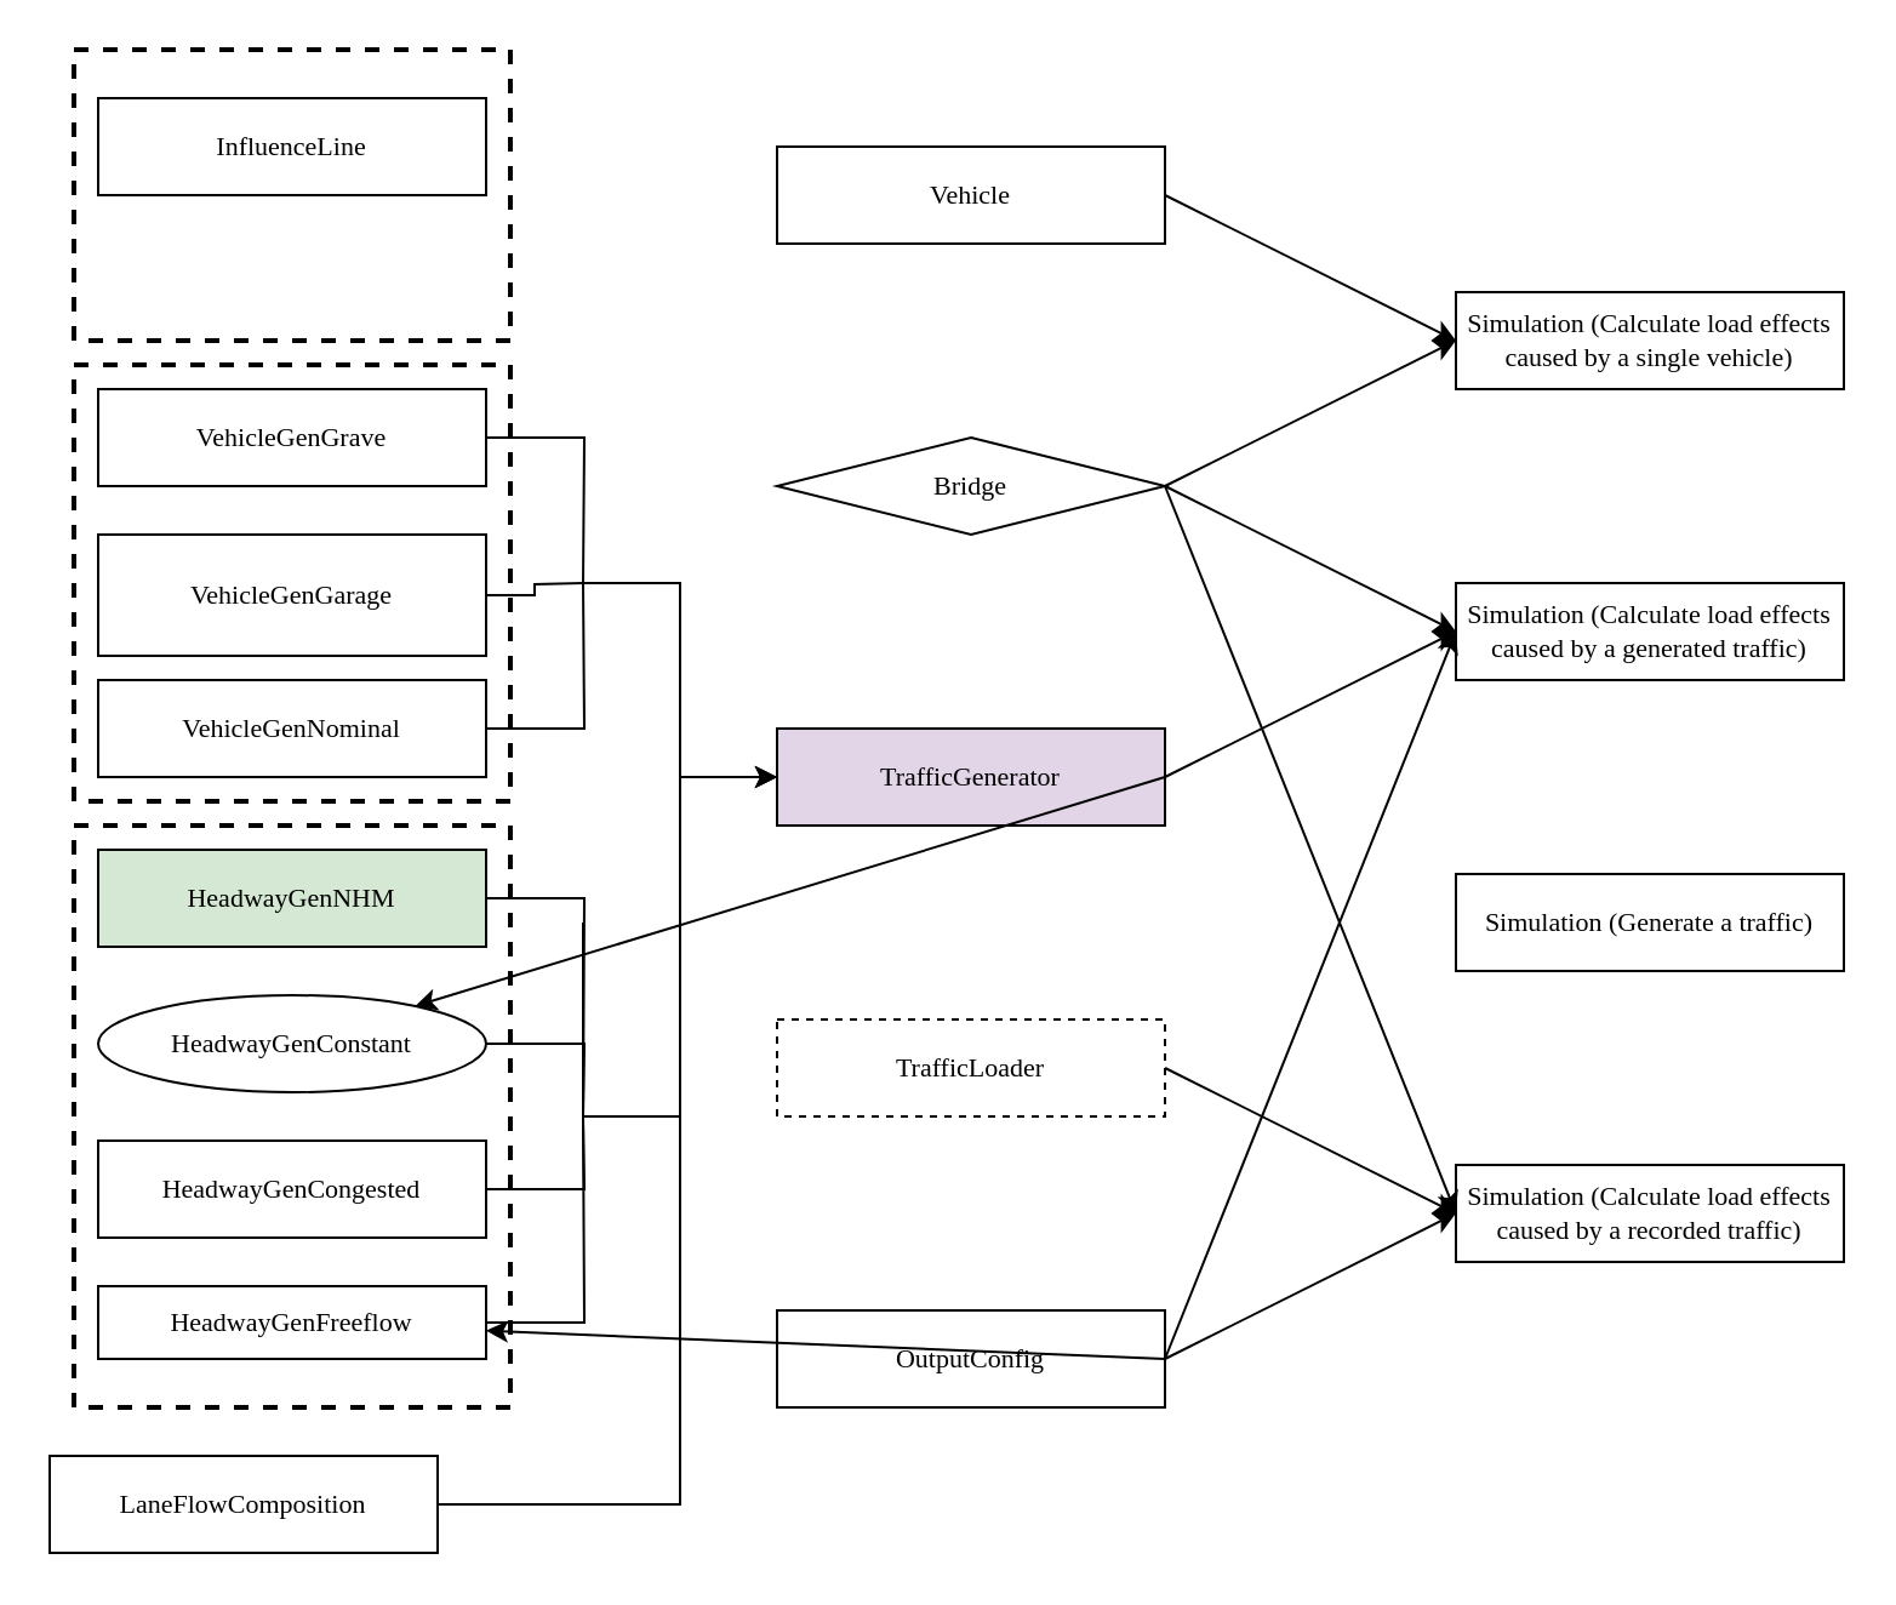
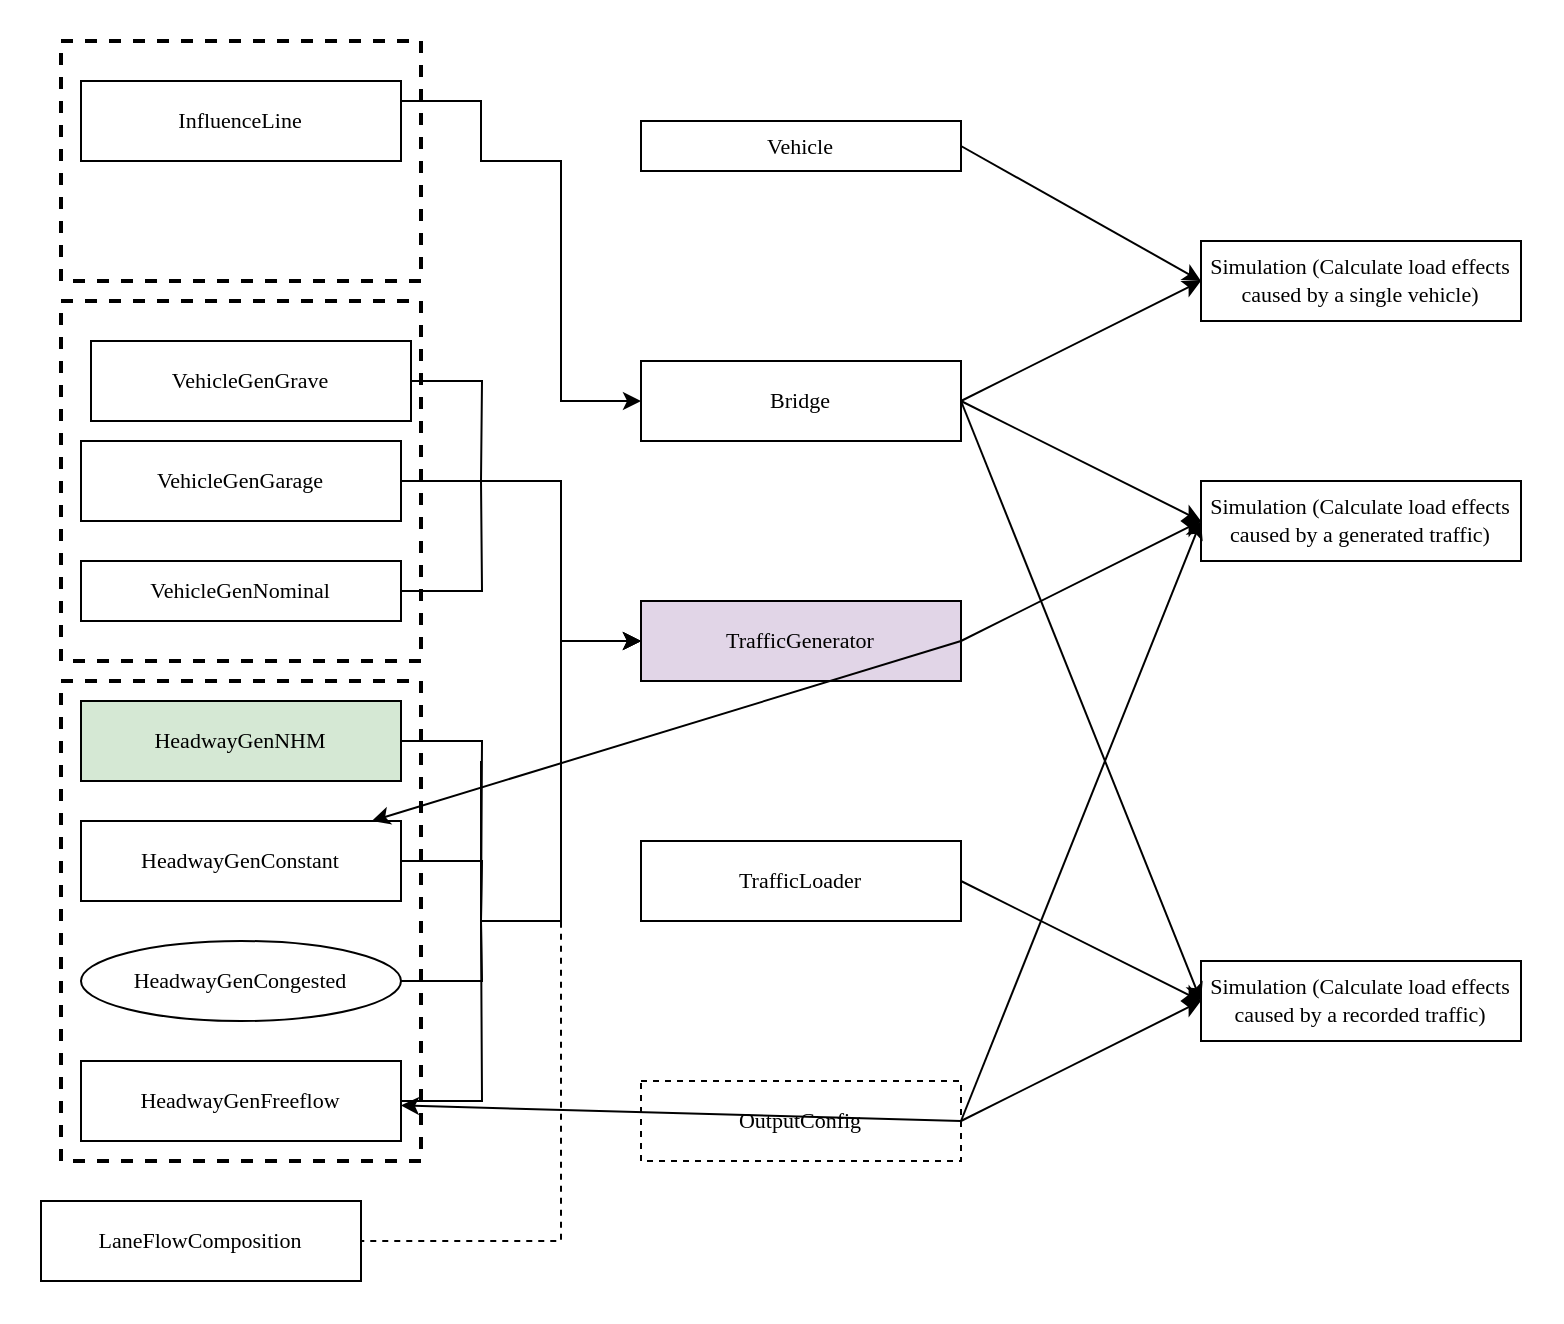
  <mxCell id="0" />
  <mxCell id="1" parent="0" />
  <mxCell id="2" value="InfluenceLine" style="rounded=0;whiteSpace=wrap;html=1;fontFamily=Times New Roman;fontSize=11;" parent="1" vertex="1"><mxGeometry x="40" y="40" width="160" height="40" as="geometry" /></mxCell>
- <mxCell id="4" value="Bridge" style="rhombus;whiteSpace=wrap;html=1;fontFamily=Times New Roman;fontSize=11;" parent="1" vertex="1"><mxGeometry x="320" y="180" width="160" height="40" as="geometry" /></mxCell>
+ <mxCell id="3" style="edgeStyle=orthogonalEdgeStyle;rounded=0;orthogonalLoop=1;jettySize=auto;html=1;exitX=0;exitY=0.5;exitDx=0;exitDy=0;entryX=1;entryY=0.5;entryDx=0;entryDy=0;startArrow=classic;startFill=1;endArrow=none;endFill=0;fontFamily=Times New Roman;fontSize=11;" parent="1" source="4" target="2" edge="1"><mxGeometry relative="1" as="geometry"><Array as="points"><mxPoint x="280" y="200" /><mxPoint x="280" y="80" /><mxPoint x="240" y="80" /><mxPoint x="240" y="50" /></Array></mxGeometry></mxCell>
+ <mxCell id="4" value="Bridge" style="rounded=0;whiteSpace=wrap;html=1;fontFamily=Times New Roman;fontSize=11;" parent="1" vertex="1"><mxGeometry x="320" y="180" width="160" height="40" as="geometry" /></mxCell>
  <mxCell id="5" style="edgeStyle=orthogonalEdgeStyle;rounded=0;orthogonalLoop=1;jettySize=auto;html=1;exitX=1;exitY=0.5;exitDx=0;exitDy=0;endArrow=none;endFill=0;fontFamily=Times New Roman;fontSize=11;" parent="1" source="6" edge="1"><mxGeometry relative="1" as="geometry"><mxPoint x="240" y="240" as="targetPoint" /></mxGeometry></mxCell>
- <mxCell id="6" value="VehicleGenGrave" style="rounded=0;whiteSpace=wrap;html=1;fontFamily=Times New Roman;fontSize=11;" parent="1" vertex="1"><mxGeometry x="40" y="160" width="160" height="40" as="geometry" /></mxCell>
+ <mxCell id="6" value="VehicleGenGrave" style="rounded=0;whiteSpace=wrap;html=1;fontFamily=Times New Roman;fontSize=11;" parent="1" vertex="1"><mxGeometry x="45" y="170" width="160" height="40" as="geometry" /></mxCell>
  <mxCell id="7" style="edgeStyle=orthogonalEdgeStyle;rounded=0;orthogonalLoop=1;jettySize=auto;html=1;exitX=1;exitY=0.5;exitDx=0;exitDy=0;startArrow=none;startFill=0;endArrow=none;endFill=0;fontFamily=Times New Roman;fontSize=11;" parent="1" source="8" edge="1"><mxGeometry relative="1" as="geometry"><mxPoint x="240" y="460" as="targetPoint" /></mxGeometry></mxCell>
  <mxCell id="8" value="HeadwayGenNHM" style="rounded=0;whiteSpace=wrap;html=1;fontFamily=Times New Roman;fontSize=11;fillColor=#d5e8d4;" parent="1" vertex="1"><mxGeometry x="40" y="350" width="160" height="40" as="geometry" /></mxCell>
- <mxCell id="9" style="edgeStyle=orthogonalEdgeStyle;rounded=0;orthogonalLoop=1;jettySize=auto;html=1;exitX=0;exitY=0.5;exitDx=0;exitDy=0;entryX=1;entryY=0.5;entryDx=0;entryDy=0;startArrow=classic;startFill=1;endArrow=none;endFill=0;fontFamily=Times New Roman;fontSize=11;" parent="1" source="10" target="15" edge="1"><mxGeometry relative="1" as="geometry"><Array as="points"><mxPoint x="280" y="320" /><mxPoint x="280" y="620" /></Array></mxGeometry></mxCell>
+ <mxCell id="9" style="edgeStyle=orthogonalEdgeStyle;rounded=0;orthogonalLoop=1;jettySize=auto;html=1;exitX=0;exitY=0.5;exitDx=0;exitDy=0;entryX=1;entryY=0.5;entryDx=0;entryDy=0;startArrow=classic;startFill=1;endArrow=none;endFill=0;fontFamily=Times New Roman;fontSize=11;dashed=1;" parent="1" source="10" target="15" edge="1"><mxGeometry relative="1" as="geometry"><Array as="points"><mxPoint x="280" y="320" /><mxPoint x="280" y="620" /></Array></mxGeometry></mxCell>
  <mxCell id="10" value="TrafficGenerator" style="rounded=0;whiteSpace=wrap;html=1;fontFamily=Times New Roman;fontSize=11;fillColor=#e1d5e7;" parent="1" vertex="1"><mxGeometry x="320" y="300" width="160" height="40" as="geometry" /></mxCell>
- <mxCell id="11" value="Vehicle" style="rounded=0;whiteSpace=wrap;html=1;fontFamily=Times New Roman;fontSize=11;" parent="1" vertex="1"><mxGeometry x="320" y="60" width="160" height="40" as="geometry" /></mxCell>
- <mxCell id="12" value="TrafficLoader" style="rounded=0;whiteSpace=wrap;html=1;fontFamily=Times New Roman;fontSize=11;dashed=1;" parent="1" vertex="1"><mxGeometry x="320" y="420" width="160" height="40" as="geometry" /></mxCell>
+ <mxCell id="11" value="Vehicle" style="rounded=0;whiteSpace=wrap;html=1;fontFamily=Times New Roman;fontSize=11;" parent="1" vertex="1"><mxGeometry x="320" y="60" width="160" height="25" as="geometry" /></mxCell>
+ <mxCell id="12" value="TrafficLoader" style="rounded=0;whiteSpace=wrap;html=1;fontFamily=Times New Roman;fontSize=11;" parent="1" vertex="1"><mxGeometry x="320" y="420" width="160" height="40" as="geometry" /></mxCell>
  <mxCell id="13" value="Simulation (Calculate load effects caused by a recorded traffic)" style="rounded=0;whiteSpace=wrap;html=1;fontFamily=Times New Roman;fontSize=11;" parent="1" vertex="1"><mxGeometry x="600" y="480" width="160" height="40" as="geometry" /></mxCell>
- <mxCell id="14" value="Simulation (Generate a traffic)" style="rounded=0;whiteSpace=wrap;html=1;fontFamily=Times New Roman;fontSize=11;" parent="1" vertex="1"><mxGeometry x="600" y="360" width="160" height="40" as="geometry" /></mxCell>
  <mxCell id="15" value="LaneFlowComposition" style="rounded=0;whiteSpace=wrap;html=1;fontFamily=Times New Roman;fontSize=11;" parent="1" vertex="1"><mxGeometry x="20" y="600" width="160" height="40" as="geometry" /></mxCell>
  <mxCell id="16" value="" style="rounded=0;whiteSpace=wrap;html=1;fontFamily=Times New Roman;dashed=1;fillColor=none;strokeWidth=2;fontSize=11;" parent="1" vertex="1"><mxGeometry x="30" y="150" width="180" height="180" as="geometry" /></mxCell>
  <mxCell id="17" value="Simulation (Calculate load effects caused by a single vehicle)" style="rounded=0;whiteSpace=wrap;html=1;fontFamily=Times New Roman;fontSize=11;" parent="1" vertex="1"><mxGeometry x="600" y="120" width="160" height="40" as="geometry" /></mxCell>
- <mxCell id="18" value="OutputConfig" style="rounded=0;whiteSpace=wrap;html=1;fontFamily=Times New Roman;fontSize=11;" parent="1" vertex="1"><mxGeometry x="320" y="540" width="160" height="40" as="geometry" /></mxCell>
+ <mxCell id="18" value="OutputConfig" style="rounded=0;whiteSpace=wrap;html=1;fontFamily=Times New Roman;fontSize=11;dashed=1;" parent="1" vertex="1"><mxGeometry x="320" y="540" width="160" height="40" as="geometry" /></mxCell>
  <mxCell id="19" style="edgeStyle=orthogonalEdgeStyle;rounded=0;orthogonalLoop=1;jettySize=auto;html=1;exitX=1;exitY=0.5;exitDx=0;exitDy=0;startArrow=none;startFill=0;endArrow=none;endFill=0;fontFamily=Times New Roman;fontSize=11;" parent="1" source="20" edge="1"><mxGeometry relative="1" as="geometry"><mxPoint x="240" y="240" as="targetPoint" /></mxGeometry></mxCell>
- <mxCell id="20" value="VehicleGenGarage" style="rounded=0;whiteSpace=wrap;html=1;fontFamily=Times New Roman;fontSize=11;" parent="1" vertex="1"><mxGeometry x="40" y="220" width="160" height="50" as="geometry" /></mxCell>
+ <mxCell id="20" value="VehicleGenGarage" style="rounded=0;whiteSpace=wrap;html=1;fontFamily=Times New Roman;fontSize=11;" parent="1" vertex="1"><mxGeometry x="40" y="220" width="160" height="40" as="geometry" /></mxCell>
  <mxCell id="21" style="edgeStyle=orthogonalEdgeStyle;rounded=0;orthogonalLoop=1;jettySize=auto;html=1;exitX=1;exitY=0.5;exitDx=0;exitDy=0;startArrow=none;startFill=0;endArrow=none;endFill=0;fontFamily=Times New Roman;fontSize=11;" parent="1" source="22" edge="1"><mxGeometry relative="1" as="geometry"><mxPoint x="240" y="240" as="targetPoint" /></mxGeometry></mxCell>
- <mxCell id="22" value="VehicleGenNominal" style="rounded=0;whiteSpace=wrap;html=1;fontFamily=Times New Roman;fontSize=11;" parent="1" vertex="1"><mxGeometry x="40" y="280" width="160" height="40" as="geometry" /></mxCell>
+ <mxCell id="22" value="VehicleGenNominal" style="rounded=0;whiteSpace=wrap;html=1;fontFamily=Times New Roman;fontSize=11;" parent="1" vertex="1"><mxGeometry x="40" y="280" width="160" height="30" as="geometry" /></mxCell>
  <mxCell id="23" style="edgeStyle=orthogonalEdgeStyle;rounded=0;orthogonalLoop=1;jettySize=auto;html=1;exitX=1;exitY=0.5;exitDx=0;exitDy=0;startArrow=none;startFill=0;endArrow=none;endFill=0;fontFamily=Times New Roman;fontSize=11;" parent="1" source="24" edge="1"><mxGeometry relative="1" as="geometry"><mxPoint x="240" y="460" as="targetPoint" /></mxGeometry></mxCell>
- <mxCell id="24" value="HeadwayGenConstant" style="ellipse;whiteSpace=wrap;html=1;fontFamily=Times New Roman;fontSize=11;" parent="1" vertex="1"><mxGeometry x="40" y="410" width="160" height="40" as="geometry" /></mxCell>
+ <mxCell id="24" value="HeadwayGenConstant" style="rounded=0;whiteSpace=wrap;html=1;fontFamily=Times New Roman;fontSize=11;" parent="1" vertex="1"><mxGeometry x="40" y="410" width="160" height="40" as="geometry" /></mxCell>
  <mxCell id="25" style="edgeStyle=orthogonalEdgeStyle;rounded=0;orthogonalLoop=1;jettySize=auto;html=1;exitX=1;exitY=0.5;exitDx=0;exitDy=0;startArrow=none;startFill=0;endArrow=none;endFill=0;fontFamily=Times New Roman;fontSize=11;" parent="1" source="26" edge="1"><mxGeometry relative="1" as="geometry"><mxPoint x="240" y="460" as="targetPoint" /></mxGeometry></mxCell>
- <mxCell id="26" value="HeadwayGenCongested" style="rounded=0;whiteSpace=wrap;html=1;fontFamily=Times New Roman;fontSize=11;" parent="1" vertex="1"><mxGeometry x="40" y="470" width="160" height="40" as="geometry" /></mxCell>
+ <mxCell id="26" value="HeadwayGenCongested" style="ellipse;whiteSpace=wrap;html=1;fontFamily=Times New Roman;fontSize=11;" parent="1" vertex="1"><mxGeometry x="40" y="470" width="160" height="40" as="geometry" /></mxCell>
  <mxCell id="27" style="edgeStyle=orthogonalEdgeStyle;rounded=0;orthogonalLoop=1;jettySize=auto;html=1;exitX=1;exitY=0.5;exitDx=0;exitDy=0;startArrow=none;startFill=0;endArrow=none;endFill=0;fontFamily=Times New Roman;fontSize=11;" parent="1" source="28" edge="1"><mxGeometry relative="1" as="geometry"><mxPoint x="240" y="460" as="targetPoint" /></mxGeometry></mxCell>
- <mxCell id="28" value="HeadwayGenFreeflow" style="rounded=0;whiteSpace=wrap;html=1;fontFamily=Times New Roman;fontSize=11;" parent="1" vertex="1"><mxGeometry x="40" y="530" width="160" height="30" as="geometry" /></mxCell>
+ <mxCell id="28" value="HeadwayGenFreeflow" style="rounded=0;whiteSpace=wrap;html=1;fontFamily=Times New Roman;fontSize=11;" parent="1" vertex="1"><mxGeometry x="40" y="530" width="160" height="40" as="geometry" /></mxCell>
  <mxCell id="29" style="rounded=0;orthogonalLoop=1;jettySize=auto;html=1;startArrow=classic;startFill=1;endArrow=none;endFill=0;edgeStyle=orthogonalEdgeStyle;fontFamily=Times New Roman;fontSize=11;" parent="1" edge="1"><mxGeometry relative="1" as="geometry"><mxPoint x="240" y="380" as="targetPoint" /><mxPoint x="320" y="320" as="sourcePoint" /><Array as="points"><mxPoint x="280" y="320" /><mxPoint x="280" y="460" /><mxPoint x="240" y="460" /></Array></mxGeometry></mxCell>
  <mxCell id="30" style="edgeStyle=orthogonalEdgeStyle;rounded=0;orthogonalLoop=1;jettySize=auto;html=1;exitX=0;exitY=0.5;exitDx=0;exitDy=0;startArrow=classic;startFill=1;endArrow=none;endFill=0;fontFamily=Times New Roman;fontSize=11;" parent="1" source="10" edge="1"><mxGeometry relative="1" as="geometry"><mxPoint x="240" y="240" as="targetPoint" /><Array as="points"><mxPoint x="280" y="320" /><mxPoint x="280" y="240" /></Array></mxGeometry></mxCell>
  <mxCell id="31" value="Simulation (Calculate load effects caused by a generated traffic)" style="rounded=0;whiteSpace=wrap;html=1;fontFamily=Times New Roman;fontSize=11;" parent="1" vertex="1"><mxGeometry x="600" y="240" width="160" height="40" as="geometry" /></mxCell>
  <mxCell id="32" style="rounded=0;orthogonalLoop=1;jettySize=auto;html=1;exitX=1;exitY=0.5;exitDx=0;exitDy=0;entryX=0;entryY=0.5;entryDx=0;entryDy=0;startArrow=none;startFill=0;endArrow=classic;endFill=1;fontFamily=Times New Roman;fontSize=11;" parent="1" source="4" target="17" edge="1"><mxGeometry relative="1" as="geometry" /></mxCell>
  <mxCell id="33" style="edgeStyle=none;rounded=0;orthogonalLoop=1;jettySize=auto;html=1;exitX=1;exitY=0.5;exitDx=0;exitDy=0;entryX=0;entryY=0.5;entryDx=0;entryDy=0;startArrow=none;startFill=0;endArrow=classic;endFill=1;fontFamily=Times New Roman;fontSize=11;" parent="1" source="4" target="13" edge="1"><mxGeometry relative="1" as="geometry" /></mxCell>
  <mxCell id="34" style="edgeStyle=none;rounded=0;orthogonalLoop=1;jettySize=auto;html=1;exitX=1;exitY=0.5;exitDx=0;exitDy=0;entryX=0;entryY=0.5;entryDx=0;entryDy=0;startArrow=none;startFill=0;endArrow=classic;endFill=1;fontFamily=Times New Roman;fontSize=11;" parent="1" source="4" target="31" edge="1"><mxGeometry relative="1" as="geometry" /></mxCell>
  <mxCell id="35" style="edgeStyle=none;rounded=0;orthogonalLoop=1;jettySize=auto;html=1;exitX=1;exitY=0.5;exitDx=0;exitDy=0;startArrow=none;startFill=0;endArrow=classic;endFill=1;fontFamily=Times New Roman;fontSize=11;" parent="1" source="10" target="24" edge="1"><mxGeometry relative="1" as="geometry" /></mxCell>
  <mxCell id="36" style="edgeStyle=none;rounded=0;orthogonalLoop=1;jettySize=auto;html=1;exitX=1;exitY=0.5;exitDx=0;exitDy=0;entryX=0;entryY=0.5;entryDx=0;entryDy=0;startArrow=none;startFill=0;endArrow=classic;endFill=1;fontFamily=Times New Roman;fontSize=11;" parent="1" source="10" target="31" edge="1"><mxGeometry relative="1" as="geometry" /></mxCell>
  <mxCell id="37" style="rounded=0;orthogonalLoop=1;jettySize=auto;html=1;exitX=1;exitY=0.5;exitDx=0;exitDy=0;startArrow=none;startFill=0;endArrow=classic;endFill=1;entryX=0;entryY=0.5;entryDx=0;entryDy=0;fontFamily=Times New Roman;fontSize=11;" parent="1" source="11" target="17" edge="1"><mxGeometry relative="1" as="geometry"><mxPoint x="600" y="79.765" as="targetPoint" /></mxGeometry></mxCell>
  <mxCell id="38" style="edgeStyle=none;rounded=0;orthogonalLoop=1;jettySize=auto;html=1;exitX=1;exitY=0.5;exitDx=0;exitDy=0;entryX=0;entryY=0.5;entryDx=0;entryDy=0;startArrow=none;startFill=0;endArrow=classic;endFill=1;fontFamily=Times New Roman;fontSize=11;" parent="1" source="12" target="13" edge="1"><mxGeometry relative="1" as="geometry" /></mxCell>
  <mxCell id="39" style="edgeStyle=none;rounded=0;orthogonalLoop=1;jettySize=auto;html=1;exitX=1;exitY=0.5;exitDx=0;exitDy=0;entryX=0;entryY=0.5;entryDx=0;entryDy=0;startArrow=none;startFill=0;endArrow=classic;endFill=1;fontFamily=Times New Roman;fontSize=11;" parent="1" source="18" target="31" edge="1"><mxGeometry relative="1" as="geometry" /></mxCell>
  <mxCell id="40" style="edgeStyle=none;rounded=0;orthogonalLoop=1;jettySize=auto;html=1;exitX=1;exitY=0.5;exitDx=0;exitDy=0;startArrow=none;startFill=0;endArrow=classic;endFill=1;fontFamily=Times New Roman;fontSize=11;" parent="1" source="18" target="28" edge="1"><mxGeometry relative="1" as="geometry" /></mxCell>
  <mxCell id="41" style="edgeStyle=none;rounded=0;orthogonalLoop=1;jettySize=auto;html=1;exitX=1;exitY=0.5;exitDx=0;exitDy=0;entryX=0;entryY=0.5;entryDx=0;entryDy=0;startArrow=none;startFill=0;endArrow=classic;endFill=1;fontFamily=Times New Roman;fontSize=11;" parent="1" source="18" target="13" edge="1"><mxGeometry relative="1" as="geometry" /></mxCell>
  <mxCell id="42" value="" style="rounded=0;whiteSpace=wrap;html=1;fontFamily=Times New Roman;dashed=1;fillColor=none;strokeWidth=2;fontSize=11;" parent="1" vertex="1"><mxGeometry x="30" y="340" width="180" height="240" as="geometry" /></mxCell>
  <mxCell id="43" value="" style="rounded=0;whiteSpace=wrap;html=1;fontFamily=Times New Roman;dashed=1;fillColor=none;strokeWidth=2;fontSize=11;" parent="1" vertex="1"><mxGeometry x="30" y="20" width="180" height="120" as="geometry" /></mxCell>
